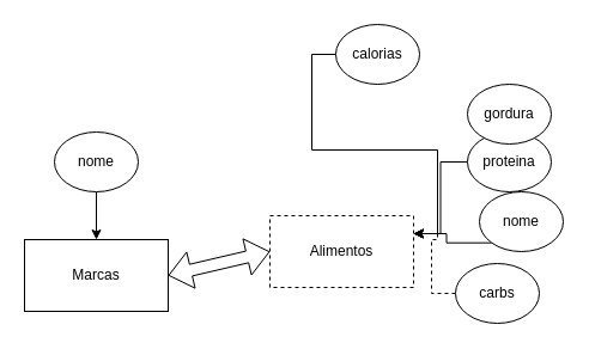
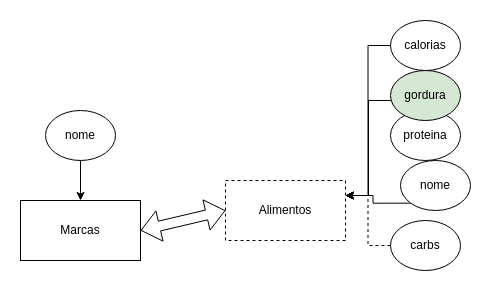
  <mxCell id="0" />
  <mxCell id="1" parent="0" />
  <mxCell id="2" value="Marcas" style="rounded=0;whiteSpace=wrap;html=1;" vertex="1" parent="1"><mxGeometry x="20" y="200" width="120" height="60" as="geometry" /></mxCell>
  <mxCell id="3" value="Alimentos" style="rounded=0;whiteSpace=wrap;html=1;dashed=1;" vertex="1" parent="1"><mxGeometry x="225" y="180" width="120" height="60" as="geometry" /></mxCell>
  <mxCell id="4" style="edgeStyle=orthogonalEdgeStyle;rounded=0;orthogonalLoop=1;jettySize=auto;html=1;exitX=0;exitY=1;exitDx=0;exitDy=0;entryX=1;entryY=0.25;entryDx=0;entryDy=0;" edge="1" parent="1" source="5" target="3"><mxGeometry relative="1" as="geometry" /></mxCell>
  <mxCell id="5" value="nome" style="ellipse;whiteSpace=wrap;html=1;" vertex="1" parent="1"><mxGeometry x="400" y="160" width="70" height="50" as="geometry" /></mxCell>
- <mxCell id="6" style="edgeStyle=orthogonalEdgeStyle;rounded=0;orthogonalLoop=1;jettySize=auto;html=1;exitX=0;exitY=0.5;exitDx=0;exitDy=0;entryX=1;entryY=0.25;entryDx=0;entryDy=0;" edge="1" parent="1" source="7" target="3"><mxGeometry relative="1" as="geometry" /></mxCell>
  <mxCell id="7" value="proteina" style="ellipse;whiteSpace=wrap;html=1;" vertex="1" parent="1"><mxGeometry x="390" y="110" width="70" height="50" as="geometry" /></mxCell>
  <mxCell id="8" style="edgeStyle=orthogonalEdgeStyle;rounded=0;orthogonalLoop=1;jettySize=auto;html=1;exitX=0;exitY=0.5;exitDx=0;exitDy=0;entryX=1;entryY=0.25;entryDx=0;entryDy=0;dashed=1;" edge="1" parent="1" source="9" target="3"><mxGeometry relative="1" as="geometry" /></mxCell>
- <mxCell id="9" value="carbs" style="ellipse;whiteSpace=wrap;html=1;" vertex="1" parent="1"><mxGeometry x="380" y="220" width="70" height="50" as="geometry" /></mxCell>
- <mxCell id="11" value="gordura" style="ellipse;whiteSpace=wrap;html=1;" vertex="1" parent="1"><mxGeometry x="390" y="70" width="70" height="50" as="geometry" /></mxCell>
+ <mxCell id="9" value="carbs" style="ellipse;whiteSpace=wrap;html=1;" vertex="1" parent="1"><mxGeometry x="390" y="220" width="70" height="50" as="geometry" /></mxCell>
+ <mxCell id="10" style="edgeStyle=orthogonalEdgeStyle;rounded=0;orthogonalLoop=1;jettySize=auto;html=1;exitX=0.5;exitY=0;exitDx=0;exitDy=0;entryX=1;entryY=0.25;entryDx=0;entryDy=0;" edge="1" parent="1" source="11" target="3"><mxGeometry relative="1" as="geometry"><Array as="points"><mxPoint x="425" y="100" /><mxPoint x="368" y="100" /><mxPoint x="368" y="195" /></Array></mxGeometry></mxCell>
+ <mxCell id="11" value="gordura" style="ellipse;whiteSpace=wrap;html=1;fillColor=#d5e8d4;" vertex="1" parent="1"><mxGeometry x="390" y="70" width="70" height="50" as="geometry" /></mxCell>
  <mxCell id="12" value="" style="shape=flexArrow;endArrow=classic;startArrow=classic;html=1;rounded=0;exitX=1;exitY=0.5;exitDx=0;exitDy=0;entryX=0;entryY=0.5;entryDx=0;entryDy=0;" edge="1" parent="1" source="2" target="3"><mxGeometry width="100" height="100" relative="1" as="geometry"><mxPoint x="110" y="270" as="sourcePoint" /><mxPoint x="210" y="170" as="targetPoint" /></mxGeometry></mxCell>
  <mxCell id="13" style="edgeStyle=orthogonalEdgeStyle;rounded=0;orthogonalLoop=1;jettySize=auto;html=1;exitX=0.5;exitY=1;exitDx=0;exitDy=0;entryX=0.5;entryY=0;entryDx=0;entryDy=0;" edge="1" parent="1" source="14" target="2"><mxGeometry relative="1" as="geometry" /></mxCell>
  <mxCell id="14" value="nome" style="ellipse;whiteSpace=wrap;html=1;" vertex="1" parent="1"><mxGeometry x="45" y="110" width="70" height="50" as="geometry" /></mxCell>
  <mxCell id="15" style="edgeStyle=orthogonalEdgeStyle;rounded=0;orthogonalLoop=1;jettySize=auto;html=1;exitX=0;exitY=0.5;exitDx=0;exitDy=0;entryX=1;entryY=0.25;entryDx=0;entryDy=0;" edge="1" parent="1" source="16" target="3"><mxGeometry relative="1" as="geometry" /></mxCell>
- <mxCell id="16" value="calorias" style="ellipse;whiteSpace=wrap;html=1;" vertex="1" parent="1"><mxGeometry x="280" y="20" width="70" height="50" as="geometry" /></mxCell>
+ <mxCell id="16" value="calorias" style="ellipse;whiteSpace=wrap;html=1;" vertex="1" parent="1"><mxGeometry x="390" y="20" width="70" height="50" as="geometry" /></mxCell>
